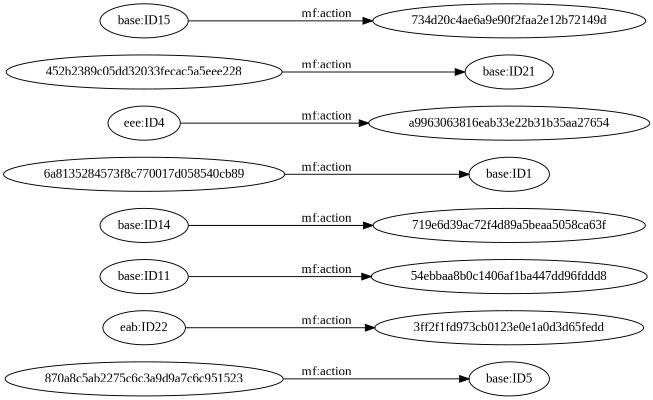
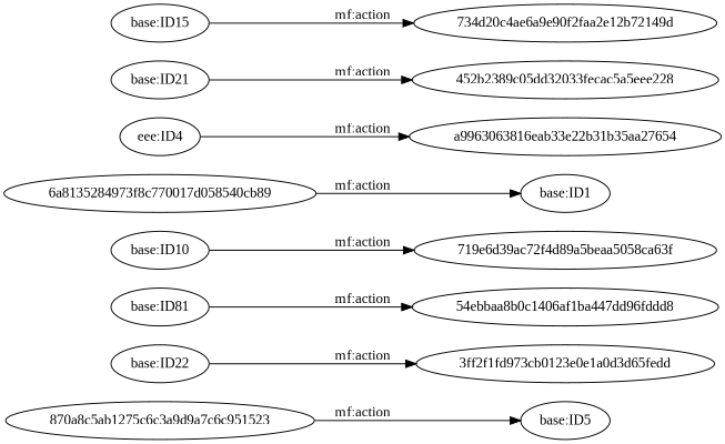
  digraph {
    fontname="Liberation Serif"
    rankdir=LR
    node [fontname="Liberation Serif"]
    edge [fontname="Liberation Serif"]
-   "870a8c5ab1275c6c3a9d9a7c6c951523" [label="870a8c5ab2275c6c3a9d9a7c6c951523"]
+   "870a8c5ab1275c6c3a9d9a7c6c951523"
    "base:ID5"
-   "base:ID22" [label="eab:ID22"]
+   "base:ID22"
    "3ff2f1fd973cb0123e0e1a0d3d65fedd"
-   "base:ID11"
+   "base:ID11" [label="base:ID81"]
    "54ebbaa8b0c1406af1ba447dd96fddd8"
    n7 [label="719e6d39ac72f4d89a5beaa5058ca63f"]
-   "base:ID14"
-   "6a8135284573f8c770017d058540cb89"
+   "base:ID14" [label="base:ID10"]
+   "6a8135284573f8c770017d058540cb89" [label="6a8135284973f8c770017d058540cb89"]
    "base:ID1"
    n11 [label="eee:ID4"]
    a9963063816eab33e22b31b35aa27654
    n13 [label="452b2389c05dd32033fecac5a5eee228"]
    "base:ID21"
    n15 [label="734d20c4ae6a9e90f2faa2e12b72149d"]
    "base:ID15"
    "870a8c5ab1275c6c3a9d9a7c6c951523" -> "base:ID5" [label="mf:action"]
    "base:ID22" -> "3ff2f1fd973cb0123e0e1a0d3d65fedd" [label="mf:action"]
    "base:ID11" -> "54ebbaa8b0c1406af1ba447dd96fddd8" [label="mf:action"]
    "base:ID14" -> n7 [label="mf:action"]
    "6a8135284573f8c770017d058540cb89" -> "base:ID1" [label="mf:action"]
    n11 -> a9963063816eab33e22b31b35aa27654 [label="mf:action"]
-   n13 -> "base:ID21" [label="mf:action"]
+   "base:ID21" -> n13 [label="mf:action"]
    "base:ID15" -> n15 [label="mf:action"]
  }
